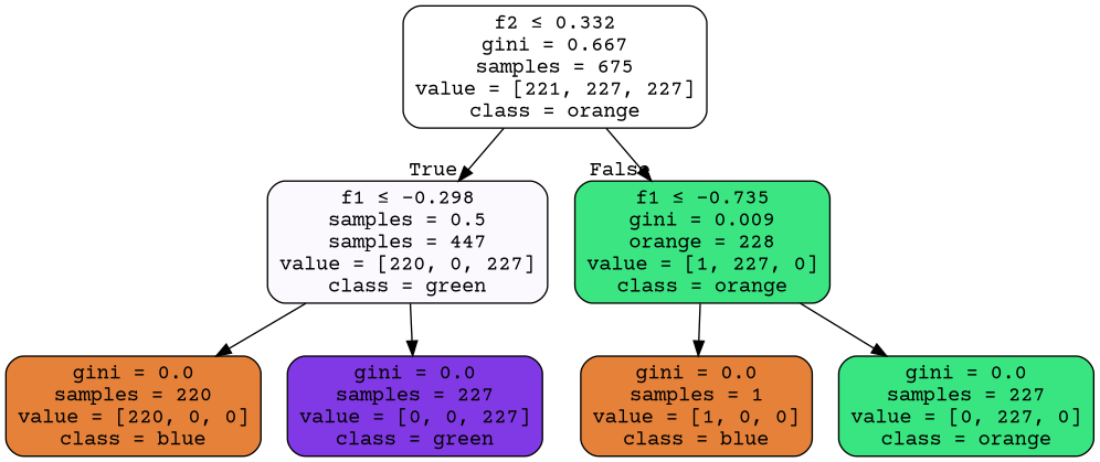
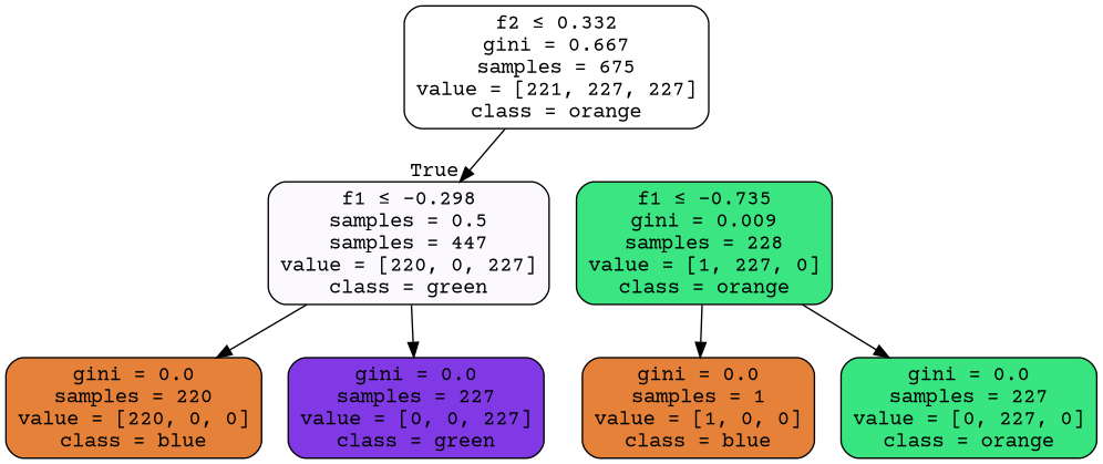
  digraph {
    fontname="Courier Prime"
    node [color=black fillcolor="#e58139" fontname="Courier Prime" shape=box style="filled, rounded"]
    edge [fontname="Courier Prime"]
    n1 [fillcolor="#ffffff" label=<f2 &le; 0.332<br/>gini = 0.667<br/>samples = 675<br/>value = [221, 227, 227]<br/>class = orange>]
    n2 [fillcolor="#fbf9fe" label=<f1 &le; -0.298<br/>samples = 0.5<br/>samples = 447<br/>value = [220, 0, 227]<br/>class = green>]
-   n3 [fillcolor="#3ae582" label=<f1 &le; -0.735<br/>gini = 0.009<br/>orange = 228<br/>value = [1, 227, 0]<br/>class = orange>]
+   n3 [fillcolor="#3ae582" label=<f1 &le; -0.735<br/>gini = 0.009<br/>samples = 228<br/>value = [1, 227, 0]<br/>class = orange>]
    n4 [label=<gini = 0.0<br/>samples = 220<br/>value = [220, 0, 0]<br/>class = blue>]
    n5 [fillcolor="#8139e5" label=<gini = 0.0<br/>samples = 227<br/>value = [0, 0, 227]<br/>class = green>]
    n6 [label=<gini = 0.0<br/>samples = 1<br/>value = [1, 0, 0]<br/>class = blue>]
    n7 [fillcolor="#39e581" label=<gini = 0.0<br/>samples = 227<br/>value = [0, 227, 0]<br/>class = orange>]
    n1 -> n2 [headlabel=True labelangle=45 labeldistance=2.5]
-   n1 -> n3 [headlabel=False labelangle=-45 labeldistance=2.5]
    n2 -> n4
    n2 -> n5
    n3 -> n6
    n3 -> n7
  }
